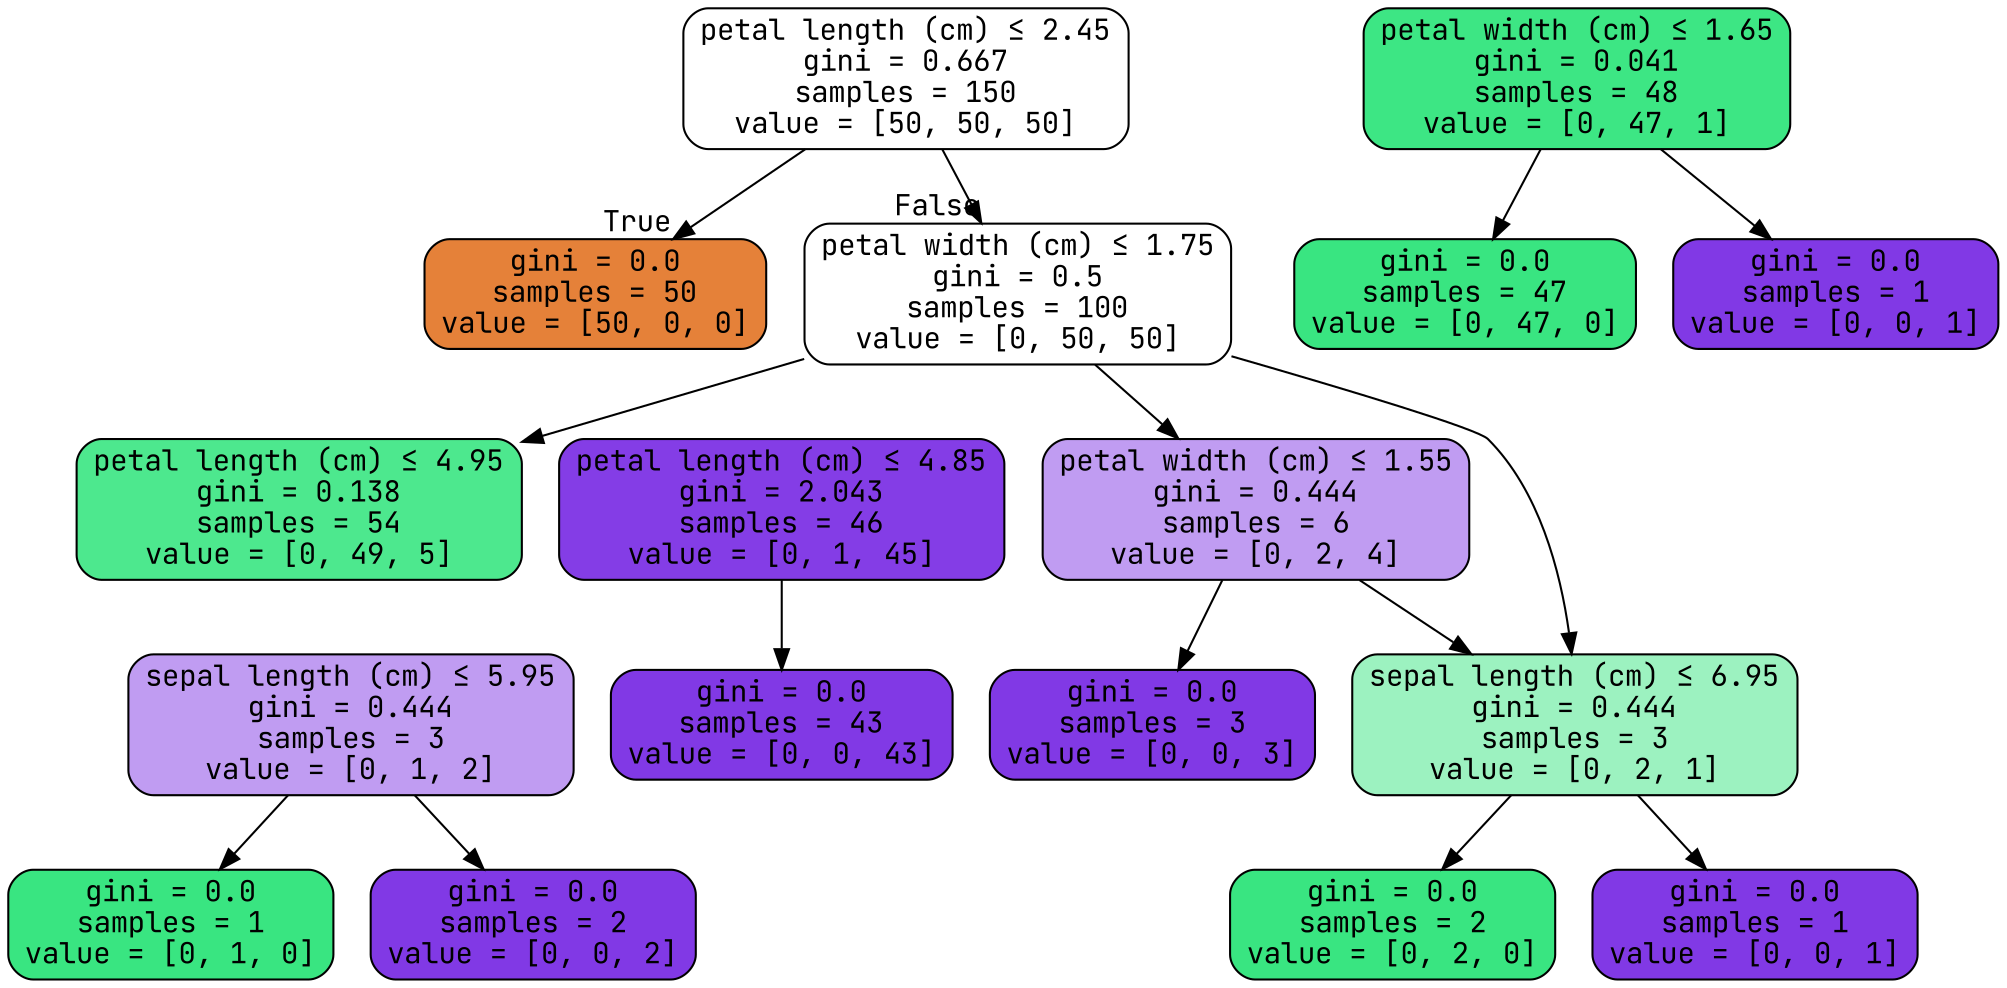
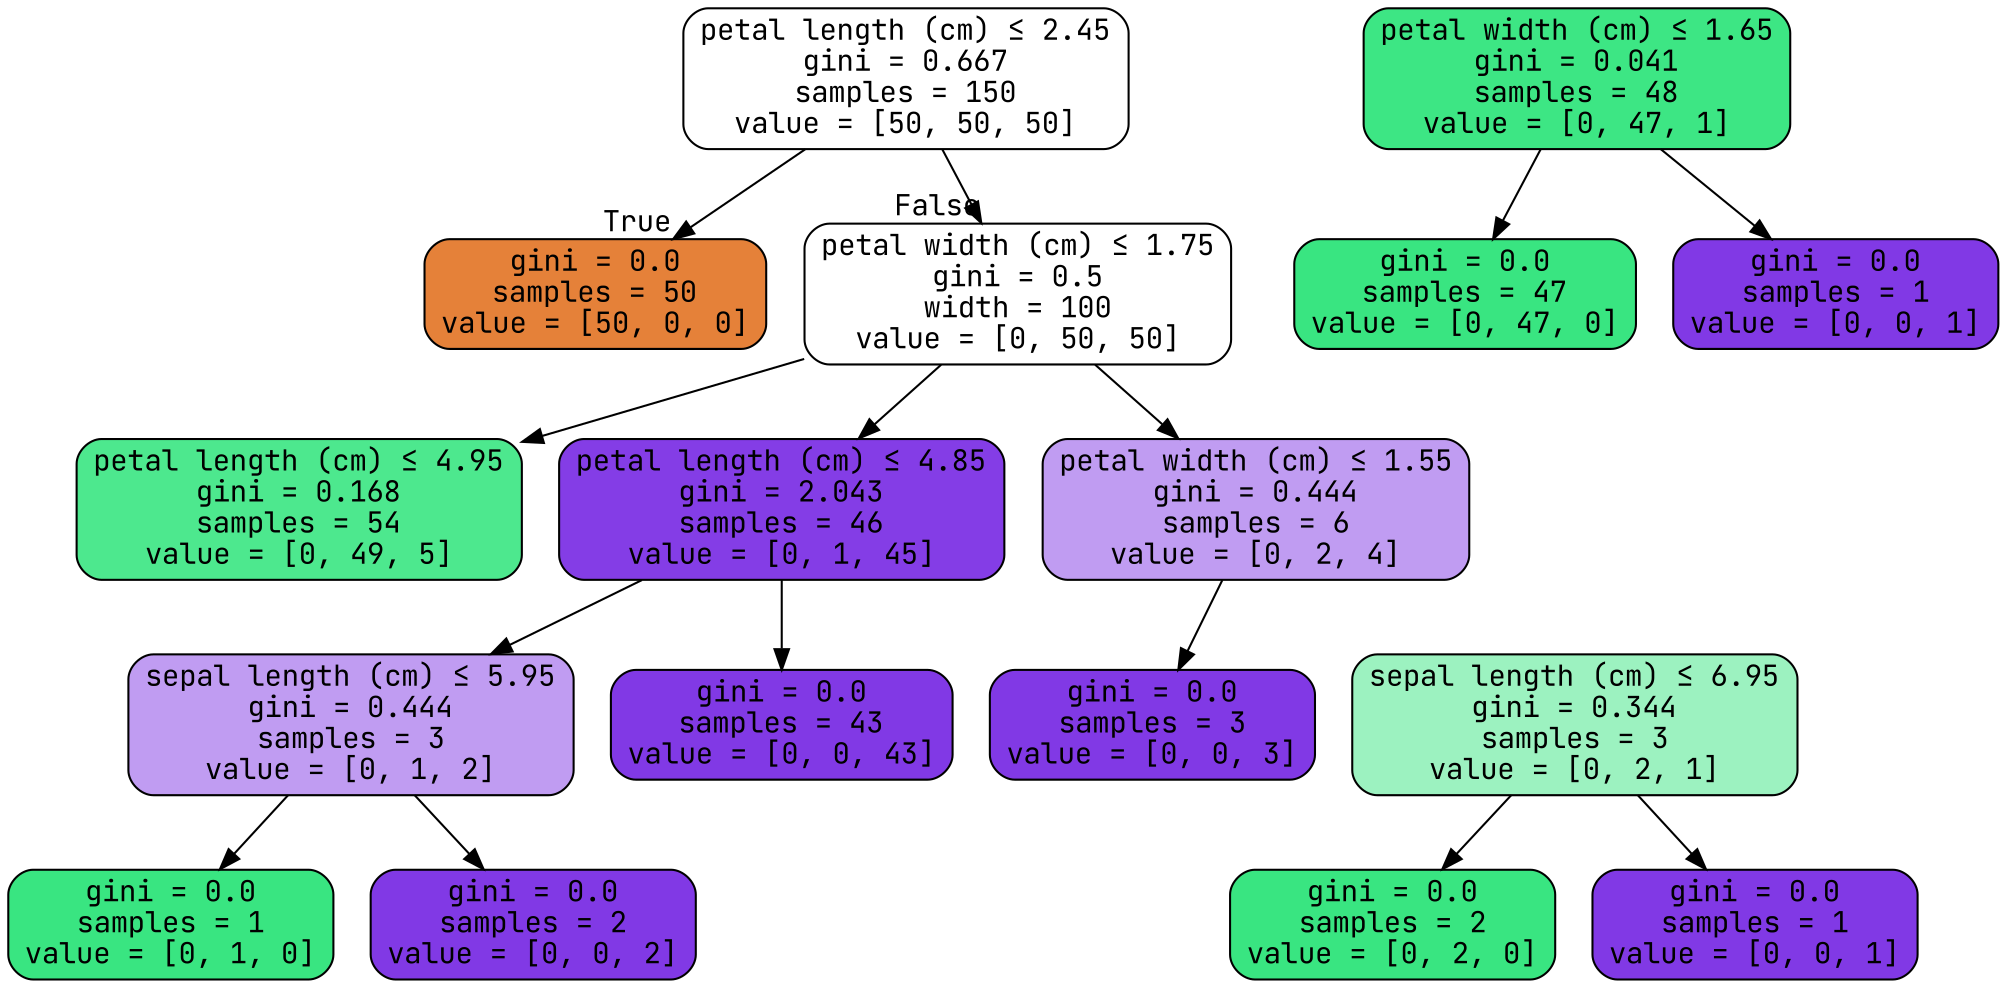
  digraph {
    fontname="JetBrains Mono"
    node [color=black fillcolor="#8139e5" fontname="JetBrains Mono" shape=box style="filled, rounded"]
    edge [fontname="JetBrains Mono"]
    n1 [fillcolor="#ffffff" label=<petal length (cm) &le; 2.45<br/>gini = 0.667<br/>samples = 150<br/>value = [50, 50, 50]>]
    n2 [fillcolor="#e58139" label=<gini = 0.0<br/>samples = 50<br/>value = [50, 0, 0]>]
-   n3 [fillcolor="#ffffff" label=<petal width (cm) &le; 1.75<br/>gini = 0.5<br/>samples = 100<br/>value = [0, 50, 50]>]
-   n4 [fillcolor="#4de88e" label=<petal length (cm) &le; 4.95<br/>gini = 0.138<br/>samples = 54<br/>value = [0, 49, 5]>]
+   n3 [fillcolor="#ffffff" label=<petal width (cm) &le; 1.75<br/>gini = 0.5<br/>width = 100<br/>value = [0, 50, 50]>]
+   n4 [fillcolor="#4de88e" label=<petal length (cm) &le; 4.95<br/>gini = 0.168<br/>samples = 54<br/>value = [0, 49, 5]>]
    n5 [fillcolor="#843de6" label=<petal length (cm) &le; 4.85<br/>gini = 2.043<br/>samples = 46<br/>value = [0, 1, 45]>]
    n6 [fillcolor="#c09cf2" label=<petal width (cm) &le; 1.55<br/>gini = 0.444<br/>samples = 6<br/>value = [0, 2, 4]>]
    n7 [fillcolor="#c09cf2" label=<sepal length (cm) &le; 5.95<br/>gini = 0.444<br/>samples = 3<br/>value = [0, 1, 2]>]
    n8 [label=<gini = 0.0<br/>samples = 43<br/>value = [0, 0, 43]>]
    n9 [fillcolor="#3de684" label=<petal width (cm) &le; 1.65<br/>gini = 0.041<br/>samples = 48<br/>value = [0, 47, 1]>]
    n10 [fillcolor="#39e581" label=<gini = 0.0<br/>samples = 47<br/>value = [0, 47, 0]>]
    n11 [label=<gini = 0.0<br/>samples = 1<br/>value = [0, 0, 1]>]
    n12 [label=<gini = 0.0<br/>samples = 3<br/>value = [0, 0, 3]>]
-   n13 [fillcolor="#9cf2c0" label=<sepal length (cm) &le; 6.95<br/>gini = 0.444<br/>samples = 3<br/>value = [0, 2, 1]>]
+   n13 [fillcolor="#9cf2c0" label=<sepal length (cm) &le; 6.95<br/>gini = 0.344<br/>samples = 3<br/>value = [0, 2, 1]>]
    n14 [fillcolor="#39e581" label=<gini = 0.0<br/>samples = 2<br/>value = [0, 2, 0]>]
    n15 [label=<gini = 0.0<br/>samples = 1<br/>value = [0, 0, 1]>]
    n16 [fillcolor="#39e581" label=<gini = 0.0<br/>samples = 1<br/>value = [0, 1, 0]>]
    n17 [label=<gini = 0.0<br/>samples = 2<br/>value = [0, 0, 2]>]
    n1 -> n2 [headlabel=True labelangle=45 labeldistance=2.5]
    n1 -> n3 [headlabel=False labelangle=-45 labeldistance=2.5]
    n3 -> n4
-   n3 -> n13
+   n3 -> n5
    n3 -> n6
+   n5 -> n7
    n5 -> n8
    n6 -> n12
-   n6 -> n13
    n7 -> n16
    n7 -> n17
    n9 -> n10
    n9 -> n11
    n13 -> n14
    n13 -> n15
  }
